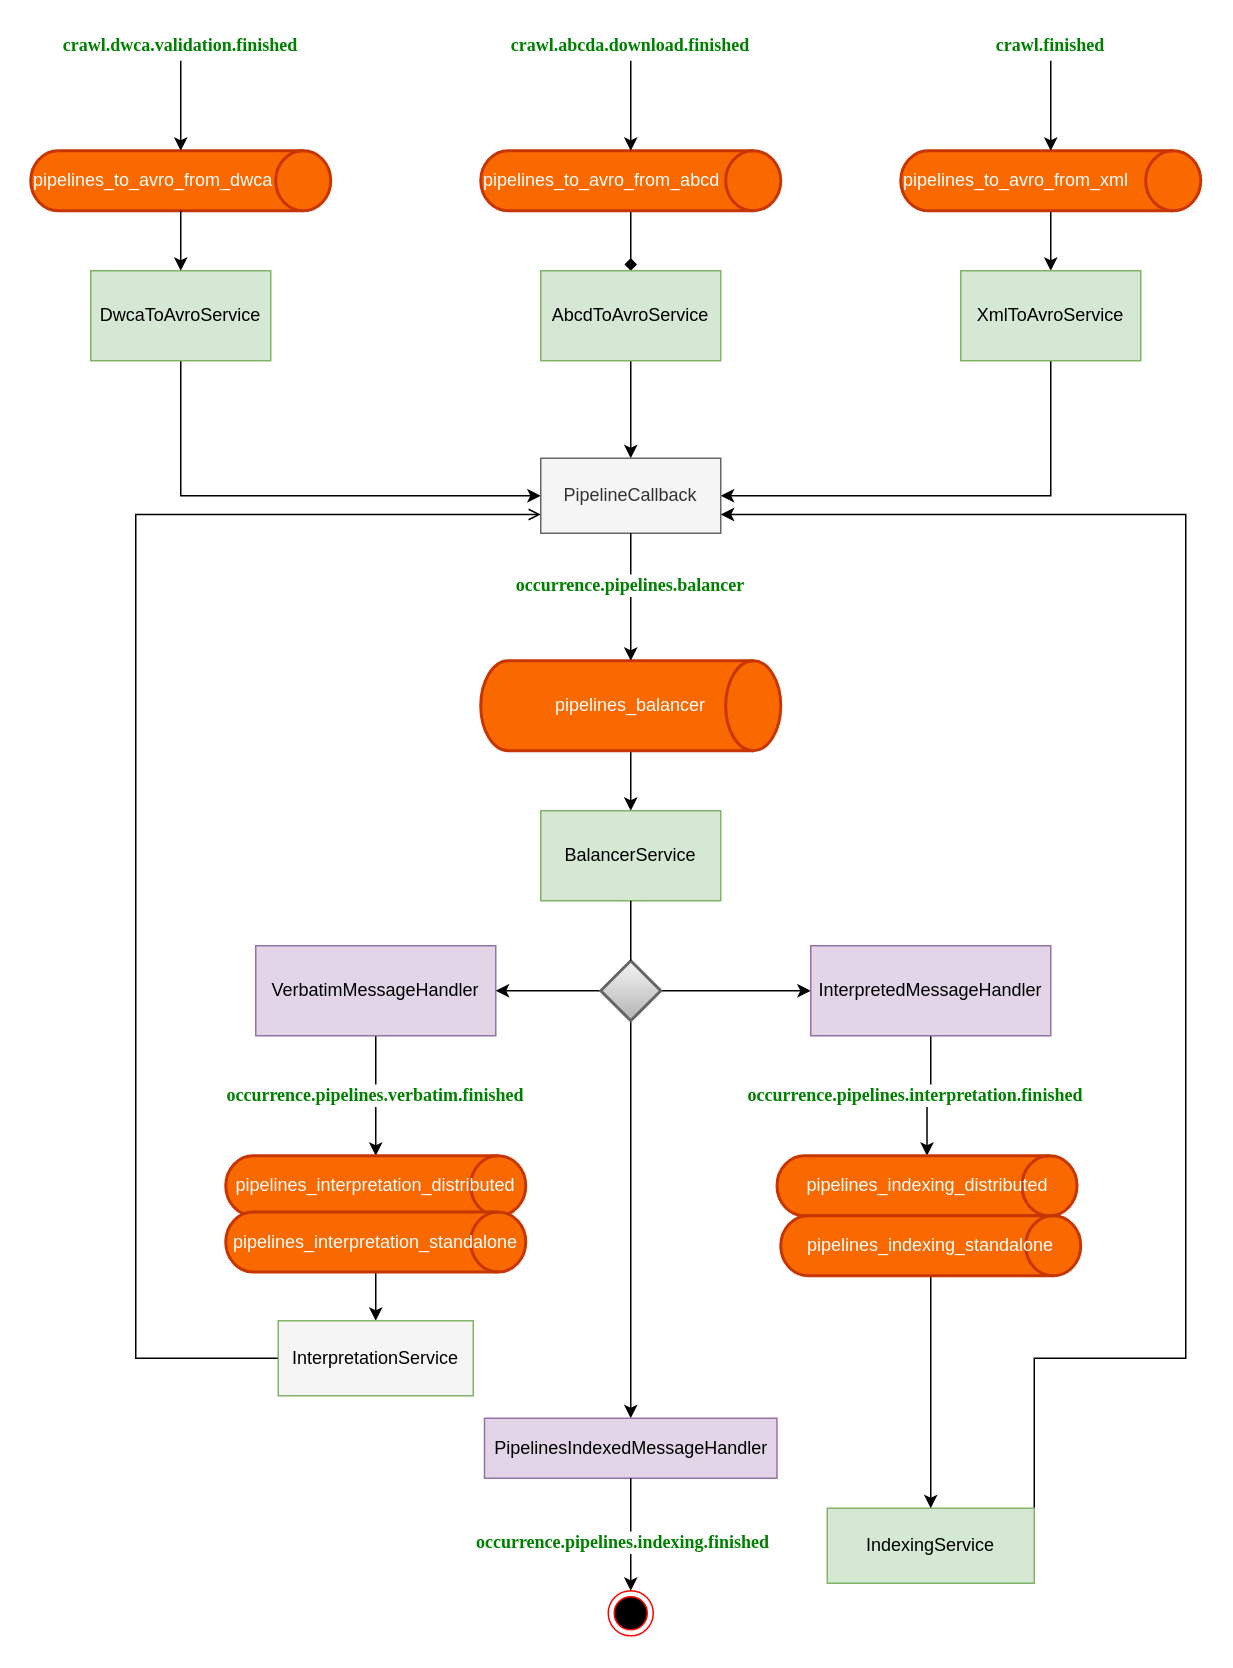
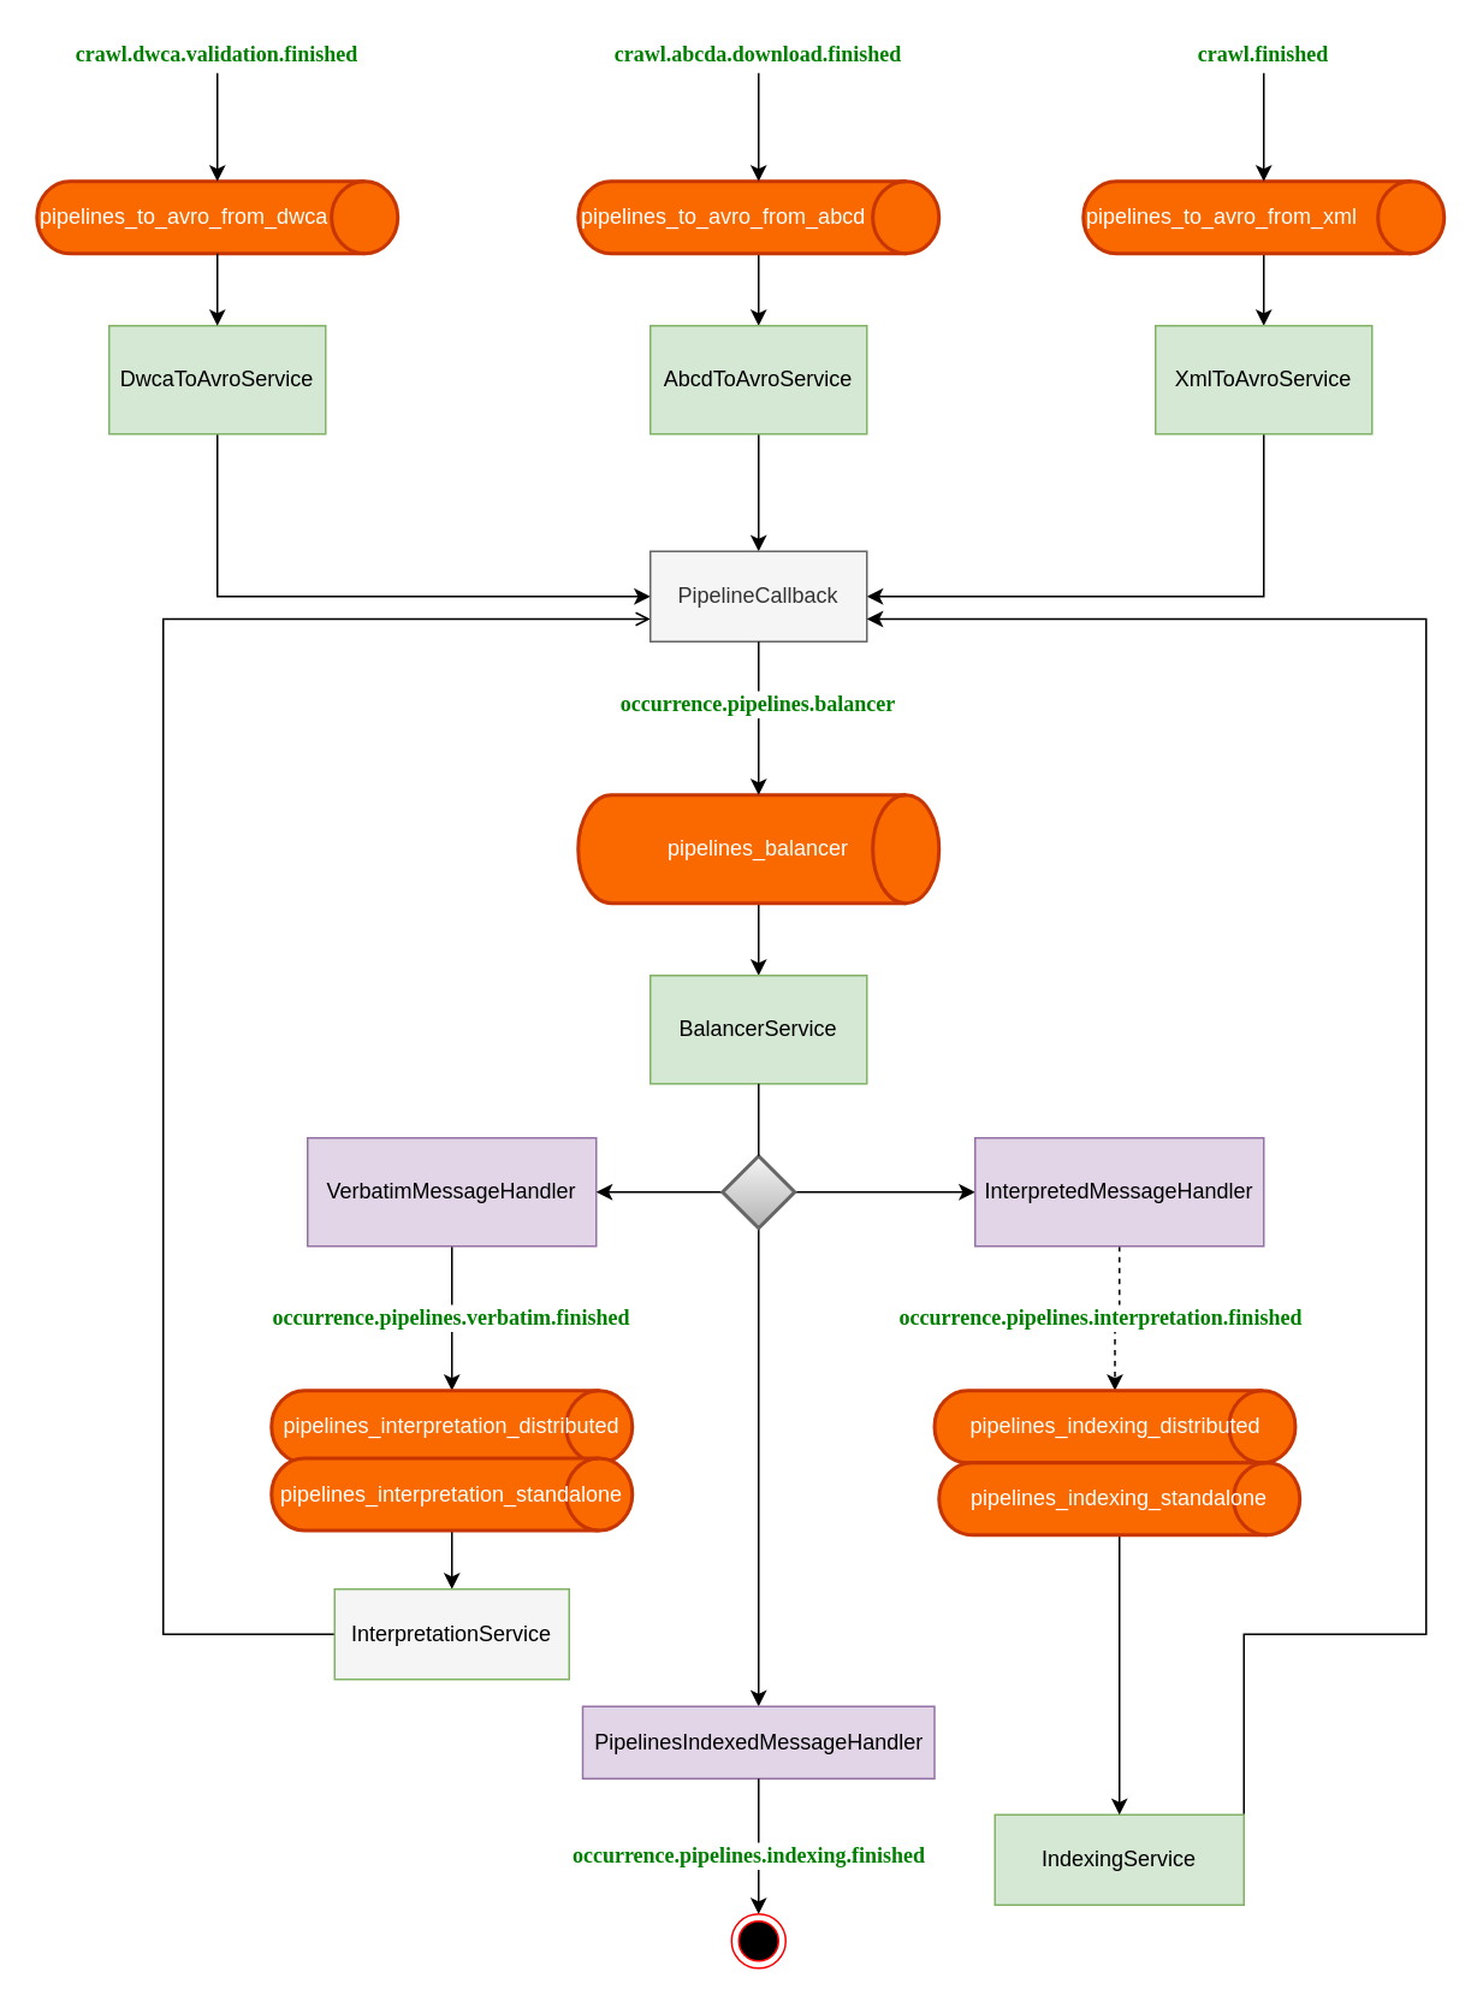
  <mxCell id="0" />
  <mxCell id="1" parent="0" />
  <mxCell id="2" style="edgeStyle=orthogonalEdgeStyle;rounded=0;orthogonalLoop=1;jettySize=auto;html=1;exitX=0.5;exitY=1;exitDx=0;exitDy=0;entryX=0;entryY=0.5;entryDx=0;entryDy=0;" parent="1" source="3" target="39" edge="1"><mxGeometry relative="1" as="geometry"><mxPoint x="317" y="490" as="targetPoint" /><Array as="points"><mxPoint x="120" y="330" /></Array></mxGeometry></mxCell>
  <mxCell id="3" value="DwcaToAvroService" style="rounded=0;whiteSpace=wrap;html=1;fillColor=#d5e8d4;strokeColor=#82b366;" parent="1" vertex="1"><mxGeometry x="60" y="180" width="120" height="60" as="geometry" /></mxCell>
  <mxCell id="4" value="&lt;span style=&quot;font-family: &amp;#34;helvetica&amp;#34; , &amp;#34;arial&amp;#34; , sans-serif ; font-size: 0px ; white-space: nowrap&quot;&gt;%3CmxGraphModel%3E%3Croot%3E%3CmxCell%20id%3D%220%22%2F%3E%3CmxCell%20id%3D%221%22%20parent%3D%220%22%2F%3E%3CmxCell%20id%3D%222%22%20value%3D%22Text%22%20style%3D%22text%3Bhtml%3D1%3BstrokeColor%3Dnone%3BfillColor%3Dnone%3Balign%3Dcenter%3BverticalAlign%3Dmiddle%3BwhiteSpace%3Dwrap%3Brounded%3D0%3B%22%20vertex%3D%221%22%20parent%3D%221%22%3E%3CmxGeometry%20x%3D%22370%22%20y%3D%22120%22%20width%3D%2240%22%20height%3D%2220%22%20as%3D%22geometry%22%2F%3E%3C%2FmxCell%3E%3C%2Froot%3E%3C%2FmxGraphModel%3E&lt;/span&gt;" style="text;html=1;strokeColor=none;fillColor=none;align=center;verticalAlign=middle;whiteSpace=wrap;rounded=0;" parent="1" vertex="1"><mxGeometry x="340" y="120" width="40" height="20" as="geometry" /></mxCell>
  <mxCell id="5" value="&lt;pre style=&quot;background-color: rgb(255 , 255 , 255) ; font-family: &amp;#34;menlo&amp;#34;&quot;&gt;&lt;span style=&quot;color: #008000 ; font-weight: bold&quot;&gt;crawl.dwca.validation.finished&lt;/span&gt;&lt;/pre&gt;" style="text;html=1;strokeColor=none;fillColor=none;align=center;verticalAlign=middle;whiteSpace=wrap;rounded=0;" parent="1" vertex="1"><mxGeometry x="100" y="20" width="40" height="20" as="geometry" /></mxCell>
  <mxCell id="6" style="edgeStyle=orthogonalEdgeStyle;rounded=0;orthogonalLoop=1;jettySize=auto;html=1;exitX=0.5;exitY=1;exitDx=0;exitDy=0;exitPerimeter=0;" parent="1" source="7" target="9" edge="1"><mxGeometry relative="1" as="geometry" /></mxCell>
  <mxCell id="7" value="pipelines_balancer" style="strokeWidth=2;html=1;shape=mxgraph.flowchart.direct_data;whiteSpace=wrap;align=center;fillColor=#fa6800;strokeColor=#C73500;fontColor=#ffffff;" parent="1" vertex="1"><mxGeometry x="320" y="440" width="200" height="60" as="geometry" /></mxCell>
  <mxCell id="8" value="&lt;pre style=&quot;background-color: rgb(255 , 255 , 255) ; font-family: &amp;#34;menlo&amp;#34;&quot;&gt;&lt;br&gt;&lt;/pre&gt;" style="text;html=1;strokeColor=none;fillColor=none;align=center;verticalAlign=middle;whiteSpace=wrap;rounded=0;" parent="1" vertex="1"><mxGeometry x="70" y="260" width="40" height="20" as="geometry" /></mxCell>
  <mxCell id="9" value="BalancerService" style="rounded=0;whiteSpace=wrap;html=1;fillColor=#d5e8d4;strokeColor=#82b366;" parent="1" vertex="1"><mxGeometry x="360" y="540" width="120" height="60" as="geometry" /></mxCell>
  <mxCell id="10" style="edgeStyle=orthogonalEdgeStyle;rounded=0;orthogonalLoop=1;jettySize=auto;html=1;exitX=0.5;exitY=1;exitDx=0;exitDy=0;entryX=0.5;entryY=0;entryDx=0;entryDy=0;entryPerimeter=0;" parent="1" source="11" target="17" edge="1"><mxGeometry relative="1" as="geometry" /></mxCell>
  <mxCell id="11" value="VerbatimMessageHandler" style="rounded=0;whiteSpace=wrap;html=1;fillColor=#e1d5e7;strokeColor=#9673a6;" parent="1" vertex="1"><mxGeometry x="170" y="630" width="160" height="60" as="geometry" /></mxCell>
  <mxCell id="12" style="edgeStyle=orthogonalEdgeStyle;rounded=0;orthogonalLoop=1;jettySize=auto;html=1;exitX=0;exitY=0.5;exitDx=0;exitDy=0;exitPerimeter=0;entryX=1;entryY=0.5;entryDx=0;entryDy=0;" parent="1" source="15" target="11" edge="1"><mxGeometry relative="1" as="geometry" /></mxCell>
  <mxCell id="13" style="edgeStyle=orthogonalEdgeStyle;rounded=0;orthogonalLoop=1;jettySize=auto;html=1;exitX=1;exitY=0.5;exitDx=0;exitDy=0;exitPerimeter=0;entryX=0;entryY=0.5;entryDx=0;entryDy=0;" parent="1" source="15" target="38" edge="1"><mxGeometry relative="1" as="geometry" /></mxCell>
  <mxCell id="14" style="edgeStyle=orthogonalEdgeStyle;rounded=0;orthogonalLoop=1;jettySize=auto;html=1;exitX=0.5;exitY=1;exitDx=0;exitDy=0;exitPerimeter=0;entryX=0.5;entryY=0;entryDx=0;entryDy=0;" parent="1" source="15" target="47" edge="1"><mxGeometry relative="1" as="geometry" /></mxCell>
  <mxCell id="15" value="" style="strokeWidth=2;html=1;shape=mxgraph.flowchart.decision;whiteSpace=wrap;gradientColor=#b3b3b3;fillColor=#f5f5f5;strokeColor=#666666;" parent="1" vertex="1"><mxGeometry x="400" y="640" width="40" height="40" as="geometry" /></mxCell>
  <mxCell id="16" style="edgeStyle=orthogonalEdgeStyle;rounded=0;orthogonalLoop=1;jettySize=auto;html=1;" parent="1" source="17" target="34" edge="1"><mxGeometry relative="1" as="geometry" /></mxCell>
  <mxCell id="17" value="pipelines_interpretation_distributed" style="strokeWidth=2;html=1;shape=mxgraph.flowchart.direct_data;whiteSpace=wrap;align=center;fillColor=#fa6800;strokeColor=#C73500;fontColor=#ffffff;" parent="1" vertex="1"><mxGeometry x="150" y="770" width="200" height="40" as="geometry" /></mxCell>
  <mxCell id="18" value="pipelines_to_avro_from_dwca" style="strokeWidth=2;html=1;shape=mxgraph.flowchart.direct_data;whiteSpace=wrap;align=left;fillColor=#fa6800;strokeColor=#C73500;fontColor=#ffffff;" parent="1" vertex="1"><mxGeometry x="20" y="100" width="200" height="40" as="geometry" /></mxCell>
  <mxCell id="19" style="edgeStyle=orthogonalEdgeStyle;rounded=0;orthogonalLoop=1;jettySize=auto;html=1;entryX=0.5;entryY=0;entryDx=0;entryDy=0;exitX=0.5;exitY=1;exitDx=0;exitDy=0;exitPerimeter=0;" parent="1" source="20" target="23" edge="1"><mxGeometry relative="1" as="geometry"><mxPoint x="740" y="110" as="sourcePoint" /></mxGeometry></mxCell>
  <mxCell id="20" value="pipelines_to_avro_from_xml" style="strokeWidth=2;html=1;shape=mxgraph.flowchart.direct_data;whiteSpace=wrap;align=left;fillColor=#fa6800;strokeColor=#C73500;fontColor=#ffffff;" parent="1" vertex="1"><mxGeometry x="600" y="100" width="200" height="40" as="geometry" /></mxCell>
  <mxCell id="21" value="&lt;pre style=&quot;background-color: rgb(255 , 255 , 255) ; font-family: &amp;#34;menlo&amp;#34;&quot;&gt;&lt;span style=&quot;color: #008000 ; font-weight: bold&quot;&gt;crawl.finished&lt;/span&gt;&lt;/pre&gt;" style="text;html=1;strokeColor=none;fillColor=none;align=center;verticalAlign=middle;whiteSpace=wrap;rounded=0;" parent="1" vertex="1"><mxGeometry x="680" y="20" width="40" height="20" as="geometry" /></mxCell>
  <mxCell id="22" style="edgeStyle=orthogonalEdgeStyle;rounded=0;orthogonalLoop=1;jettySize=auto;html=1;exitX=0.5;exitY=1;exitDx=0;exitDy=0;entryX=1;entryY=0.5;entryDx=0;entryDy=0;" parent="1" source="23" target="39" edge="1"><mxGeometry relative="1" as="geometry"><Array as="points"><mxPoint x="700" y="330" /></Array></mxGeometry></mxCell>
  <mxCell id="23" value="XmlToAvroService" style="rounded=0;whiteSpace=wrap;html=1;fillColor=#d5e8d4;strokeColor=#82b366;" parent="1" vertex="1"><mxGeometry x="640" y="180" width="120" height="60" as="geometry" /></mxCell>
  <mxCell id="24" value="" style="endArrow=classic;html=1;exitX=0.5;exitY=1;exitDx=0;exitDy=0;exitPerimeter=0;" parent="1" source="18" target="3" edge="1"><mxGeometry width="50" height="50" relative="1" as="geometry"><mxPoint x="108" y="143" as="sourcePoint" /><mxPoint x="180" y="140" as="targetPoint" /></mxGeometry></mxCell>
  <mxCell id="25" value="" style="endArrow=classic;html=1;entryX=0.5;entryY=0;entryDx=0;entryDy=0;entryPerimeter=0;" parent="1" target="18" edge="1"><mxGeometry width="50" height="50" relative="1" as="geometry"><mxPoint x="120" y="40" as="sourcePoint" /><mxPoint x="180" y="40" as="targetPoint" /></mxGeometry></mxCell>
  <mxCell id="26" value="" style="endArrow=classic;html=1;exitX=0.5;exitY=1;exitDx=0;exitDy=0;" parent="1" source="21" target="20" edge="1"><mxGeometry width="50" height="50" relative="1" as="geometry"><mxPoint x="690" y="50" as="sourcePoint" /><mxPoint x="770" y="40" as="targetPoint" /></mxGeometry></mxCell>
- <mxCell id="27" style="edgeStyle=orthogonalEdgeStyle;rounded=0;orthogonalLoop=1;jettySize=auto;html=1;exitX=0.5;exitY=1;exitDx=0;exitDy=0;exitPerimeter=0;endArrow=diamond;" parent="1" source="28" target="32" edge="1"><mxGeometry relative="1" as="geometry" /></mxCell>
+ <mxCell id="27" style="edgeStyle=orthogonalEdgeStyle;rounded=0;orthogonalLoop=1;jettySize=auto;html=1;exitX=0.5;exitY=1;exitDx=0;exitDy=0;exitPerimeter=0;" parent="1" source="28" target="32" edge="1"><mxGeometry relative="1" as="geometry" /></mxCell>
  <mxCell id="28" value="pipelines_to_avro_from_abcd" style="strokeWidth=2;html=1;shape=mxgraph.flowchart.direct_data;whiteSpace=wrap;align=left;fillColor=#fa6800;strokeColor=#C73500;fontColor=#ffffff;" parent="1" vertex="1"><mxGeometry x="320" y="100" width="200" height="40" as="geometry" /></mxCell>
  <mxCell id="29" value="" style="endArrow=classic;html=1;" parent="1" target="28" edge="1"><mxGeometry width="50" height="50" relative="1" as="geometry"><mxPoint x="420" y="40" as="sourcePoint" /><mxPoint x="480" y="20" as="targetPoint" /></mxGeometry></mxCell>
  <mxCell id="30" value="&lt;pre style=&quot;background-color: rgb(255 , 255 , 255) ; font-family: &amp;#34;menlo&amp;#34;&quot;&gt;&lt;span style=&quot;color: #008000 ; font-weight: bold&quot;&gt;crawl.abcda.download.finished&lt;/span&gt;&lt;/pre&gt;" style="text;html=1;strokeColor=none;fillColor=none;align=center;verticalAlign=middle;whiteSpace=wrap;rounded=0;" parent="1" vertex="1"><mxGeometry x="400" y="20" width="40" height="20" as="geometry" /></mxCell>
  <mxCell id="31" style="edgeStyle=orthogonalEdgeStyle;rounded=0;orthogonalLoop=1;jettySize=auto;html=1;exitX=0.5;exitY=1;exitDx=0;exitDy=0;entryX=0.5;entryY=0;entryDx=0;entryDy=0;" parent="1" source="32" target="39" edge="1"><mxGeometry relative="1" as="geometry" /></mxCell>
  <mxCell id="32" value="AbcdToAvroService" style="rounded=0;whiteSpace=wrap;html=1;fillColor=#d5e8d4;strokeColor=#82b366;" parent="1" vertex="1"><mxGeometry x="360" y="180" width="120" height="60" as="geometry" /></mxCell>
  <mxCell id="33" style="edgeStyle=orthogonalEdgeStyle;rounded=0;orthogonalLoop=1;jettySize=auto;html=1;exitX=0;exitY=0.5;exitDx=0;exitDy=0;entryX=0;entryY=0.75;entryDx=0;entryDy=0;endArrow=open;" parent="1" source="34" target="39" edge="1"><mxGeometry relative="1" as="geometry"><mxPoint x="110" y="510" as="targetPoint" /><Array as="points"><mxPoint x="90" y="905" /><mxPoint x="90" y="343" /></Array></mxGeometry></mxCell>
  <mxCell id="34" value="InterpretationService" style="rounded=0;whiteSpace=wrap;html=1;fillColor=#f5f5f5;strokeColor=#82b366;" parent="1" vertex="1"><mxGeometry x="185" y="880" width="130" height="50" as="geometry" /></mxCell>
  <mxCell id="35" value="&lt;pre style=&quot;background-color: rgb(255 , 255 , 255) ; font-family: &amp;#34;menlo&amp;#34;&quot;&gt;&lt;span style=&quot;color: #008000 ; font-weight: bold&quot;&gt;occurrence.pipelines.verbatim.finished&lt;/span&gt;&lt;/pre&gt;" style="text;html=1;strokeColor=none;fillColor=none;align=center;verticalAlign=middle;whiteSpace=wrap;rounded=0;" parent="1" vertex="1"><mxGeometry x="240" y="720" width="20" height="20" as="geometry" /></mxCell>
  <mxCell id="36" value="pipelines_interpretation_standalone" style="strokeWidth=2;html=1;shape=mxgraph.flowchart.direct_data;whiteSpace=wrap;align=center;fillColor=#fa6800;strokeColor=#C73500;fontColor=#ffffff;" parent="1" vertex="1"><mxGeometry x="150" y="807.5" width="200" height="40" as="geometry" /></mxCell>
- <mxCell id="37" style="edgeStyle=orthogonalEdgeStyle;rounded=0;orthogonalLoop=1;jettySize=auto;html=1;exitX=0.5;exitY=1;exitDx=0;exitDy=0;" parent="1" source="38" target="43" edge="1"><mxGeometry relative="1" as="geometry" /></mxCell>
+ <mxCell id="37" style="edgeStyle=orthogonalEdgeStyle;rounded=0;orthogonalLoop=1;jettySize=auto;html=1;exitX=0.5;exitY=1;exitDx=0;exitDy=0;dashed=1;" parent="1" source="38" target="43" edge="1"><mxGeometry relative="1" as="geometry" /></mxCell>
  <mxCell id="38" value="InterpretedMessageHandler" style="rounded=0;whiteSpace=wrap;html=1;fillColor=#e1d5e7;strokeColor=#9673a6;" parent="1" vertex="1"><mxGeometry x="540" y="630" width="160" height="60" as="geometry" /></mxCell>
  <mxCell id="39" value="PipelineCallback" style="rounded=0;whiteSpace=wrap;html=1;fillColor=#f5f5f5;strokeColor=#666666;fontColor=#333333;" parent="1" vertex="1"><mxGeometry x="360" y="305" width="120" height="50" as="geometry" /></mxCell>
  <mxCell id="40" value="&lt;pre style=&quot;background-color: rgb(255 , 255 , 255) ; font-family: &amp;#34;menlo&amp;#34;&quot;&gt;&lt;br&gt;&lt;/pre&gt;" style="text;html=1;strokeColor=none;fillColor=none;align=center;verticalAlign=middle;whiteSpace=wrap;rounded=0;" parent="1" vertex="1"><mxGeometry x="400" y="410" width="40" height="20" as="geometry" /></mxCell>
  <mxCell id="41" style="edgeStyle=orthogonalEdgeStyle;rounded=0;orthogonalLoop=1;jettySize=auto;html=1;exitX=1;exitY=0.5;exitDx=0;exitDy=0;entryX=1;entryY=0.75;entryDx=0;entryDy=0;" parent="1" source="42" target="39" edge="1"><mxGeometry relative="1" as="geometry"><mxPoint x="780" y="470" as="targetPoint" /><Array as="points"><mxPoint x="790" y="905" /><mxPoint x="790" y="343" /></Array></mxGeometry></mxCell>
  <mxCell id="42" value="IndexingService" style="rounded=0;whiteSpace=wrap;html=1;fillColor=#d5e8d4;strokeColor=#82b366;" parent="1" vertex="1"><mxGeometry x="551" y="1005" width="138" height="50" as="geometry" /></mxCell>
  <mxCell id="43" value="pipelines_indexing_distributed" style="strokeWidth=2;html=1;shape=mxgraph.flowchart.direct_data;whiteSpace=wrap;align=center;fillColor=#fa6800;strokeColor=#C73500;fontColor=#ffffff;" parent="1" vertex="1"><mxGeometry x="517.5" y="770" width="200" height="40" as="geometry" /></mxCell>
  <mxCell id="44" style="edgeStyle=orthogonalEdgeStyle;rounded=0;orthogonalLoop=1;jettySize=auto;html=1;exitX=0.5;exitY=1;exitDx=0;exitDy=0;exitPerimeter=0;entryX=0.5;entryY=0;entryDx=0;entryDy=0;" parent="1" source="45" target="42" edge="1"><mxGeometry relative="1" as="geometry" /></mxCell>
  <mxCell id="45" value="pipelines_indexing_standalone" style="strokeWidth=2;html=1;shape=mxgraph.flowchart.direct_data;whiteSpace=wrap;align=center;fillColor=#fa6800;strokeColor=#C73500;fontColor=#ffffff;" parent="1" vertex="1"><mxGeometry x="520" y="810" width="200" height="40" as="geometry" /></mxCell>
  <mxCell id="46" value="&lt;pre style=&quot;background-color: rgb(255 , 255 , 255) ; font-family: &amp;#34;menlo&amp;#34;&quot;&gt;&lt;span style=&quot;color: #008000 ; font-weight: bold&quot;&gt;occurrence.pipelines.interpretation.finished&lt;/span&gt;&lt;/pre&gt;" style="text;html=1;strokeColor=none;fillColor=none;align=center;verticalAlign=middle;whiteSpace=wrap;rounded=0;" parent="1" vertex="1"><mxGeometry x="590" y="720" width="40" height="20" as="geometry" /></mxCell>
  <mxCell id="47" value="PipelinesIndexedMessageHandler" style="rounded=0;whiteSpace=wrap;html=1;fillColor=#e1d5e7;strokeColor=#9673a6;" parent="1" vertex="1"><mxGeometry x="322.5" y="945" width="195" height="40" as="geometry" /></mxCell>
  <mxCell id="48" value="" style="endArrow=none;html=1;entryX=0.5;entryY=1;entryDx=0;entryDy=0;exitX=0.5;exitY=0;exitDx=0;exitDy=0;exitPerimeter=0;" parent="1" source="15" target="9" edge="1"><mxGeometry width="50" height="50" relative="1" as="geometry"><mxPoint x="430" y="690" as="sourcePoint" /><mxPoint x="480" y="640" as="targetPoint" /></mxGeometry></mxCell>
  <mxCell id="49" value="" style="endArrow=classic;html=1;exitX=0.5;exitY=1;exitDx=0;exitDy=0;entryX=0.5;entryY=0;entryDx=0;entryDy=0;entryPerimeter=0;" parent="1" source="39" target="7" edge="1"><mxGeometry width="50" height="50" relative="1" as="geometry"><mxPoint x="480" y="450" as="sourcePoint" /><mxPoint x="420" y="400" as="targetPoint" /></mxGeometry></mxCell>
  <mxCell id="50" value="&lt;pre style=&quot;background-color: rgb(255 , 255 , 255) ; font-family: &amp;#34;menlo&amp;#34;&quot;&gt;&lt;br&gt;&lt;/pre&gt;" style="text;html=1;strokeColor=none;fillColor=none;align=center;verticalAlign=middle;whiteSpace=wrap;rounded=0;" parent="1" vertex="1"><mxGeometry x="400" y="1060" width="40" height="20" as="geometry" /></mxCell>
  <mxCell id="51" value="" style="endArrow=classic;html=1;exitX=0.5;exitY=1;exitDx=0;exitDy=0;entryX=0.5;entryY=0;entryDx=0;entryDy=0;" parent="1" source="47" target="53" edge="1"><mxGeometry width="50" height="50" relative="1" as="geometry"><mxPoint x="450" y="1110" as="sourcePoint" /><mxPoint x="420" y="1090" as="targetPoint" /></mxGeometry></mxCell>
  <mxCell id="52" value="&lt;pre style=&quot;background-color: rgb(255 , 255 , 255) ; font-family: &amp;#34;menlo&amp;#34;&quot;&gt;&lt;span style=&quot;color: rgb(0 , 128 , 0) ; font-weight: bold&quot;&gt;occurrence.pipelines.indexing.finished&lt;/span&gt;&lt;/pre&gt;" style="text;html=1;strokeColor=none;fillColor=none;align=center;verticalAlign=middle;whiteSpace=wrap;rounded=0;" parent="1" vertex="1"><mxGeometry x="395" y="1017.5" width="40" height="20" as="geometry" /></mxCell>
  <mxCell id="53" value="" style="ellipse;html=1;shape=endState;fillColor=#000000;strokeColor=#ff0000;" parent="1" vertex="1"><mxGeometry x="405" y="1060" width="30" height="30" as="geometry" /></mxCell>
  <mxCell id="54" value="&lt;pre style=&quot;background-color: rgb(255 , 255 , 255) ; font-family: &amp;#34;menlo&amp;#34;&quot;&gt;&lt;span style=&quot;color: rgb(0 , 128 , 0) ; font-weight: bold&quot;&gt;occurrence.pipelines.balancer&lt;/span&gt;&lt;/pre&gt;" style="text;html=1;strokeColor=none;fillColor=none;align=center;verticalAlign=middle;whiteSpace=wrap;rounded=0;" parent="1" vertex="1"><mxGeometry x="400" y="380" width="40" height="20" as="geometry" /></mxCell>
